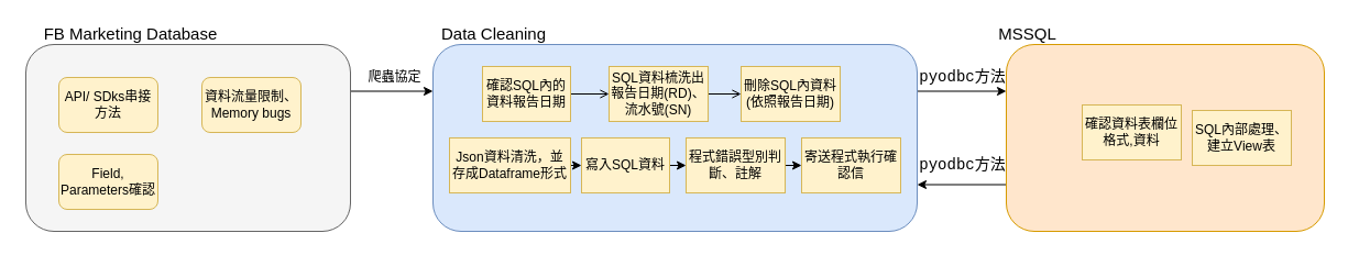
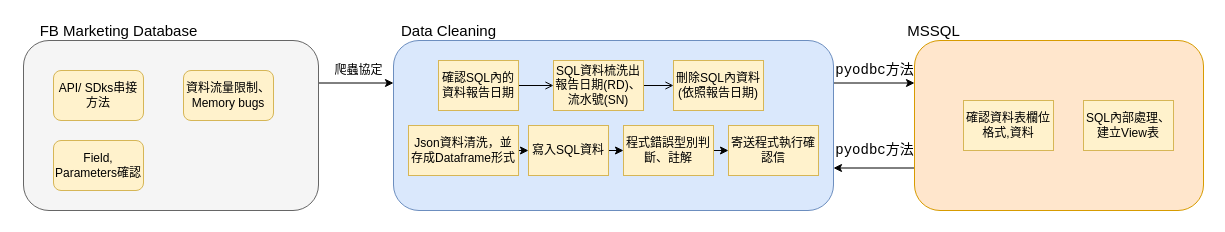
  <mxCell id="0" />
  <mxCell id="1" parent="0" />
  <mxCell id="2" style="edgeStyle=orthogonalEdgeStyle;rounded=0;orthogonalLoop=1;jettySize=auto;html=1;exitX=1;exitY=0.25;exitDx=0;exitDy=0;entryX=0;entryY=0.25;entryDx=0;entryDy=0;" edge="1" parent="1" source="3" target="6"><mxGeometry relative="1" as="geometry" /></mxCell>
  <mxCell id="3" value="" style="rounded=1;whiteSpace=wrap;html=1;fillColor=#f5f5f5;strokeColor=#666666;fontColor=#333333;" vertex="1" parent="1"><mxGeometry x="23" y="40" width="295" height="170" as="geometry" /></mxCell>
  <mxCell id="4" value="&lt;font style=&quot;font-size: 15px&quot;&gt;FB Marketing Database&lt;/font&gt;" style="text;html=1;strokeColor=none;fillColor=none;align=center;verticalAlign=middle;whiteSpace=wrap;rounded=0;" vertex="1" parent="1"><mxGeometry x="20.5" y="20" width="195" height="20" as="geometry" /></mxCell>
  <mxCell id="5" style="edgeStyle=orthogonalEdgeStyle;rounded=0;orthogonalLoop=1;jettySize=auto;html=1;exitX=1;exitY=0.25;exitDx=0;exitDy=0;entryX=0;entryY=0.25;entryDx=0;entryDy=0;" edge="1" parent="1" source="6" target="8"><mxGeometry relative="1" as="geometry" /></mxCell>
  <mxCell id="6" value="" style="rounded=1;whiteSpace=wrap;html=1;fillColor=#dae8fc;strokeColor=#6c8ebf;" vertex="1" parent="1"><mxGeometry x="393" y="40" width="440" height="170" as="geometry" /></mxCell>
  <mxCell id="7" style="edgeStyle=orthogonalEdgeStyle;rounded=0;orthogonalLoop=1;jettySize=auto;html=1;exitX=0;exitY=0.75;exitDx=0;exitDy=0;entryX=1;entryY=0.75;entryDx=0;entryDy=0;" edge="1" parent="1" source="8" target="6"><mxGeometry relative="1" as="geometry" /></mxCell>
  <mxCell id="8" value="" style="rounded=1;whiteSpace=wrap;html=1;fillColor=#ffe6cc;strokeColor=#d79b00;" vertex="1" parent="1"><mxGeometry x="914" y="40" width="289" height="170" as="geometry" /></mxCell>
  <mxCell id="9" value="API/ SDks串接方法" style="rounded=1;whiteSpace=wrap;html=1;fillColor=#fff2cc;strokeColor=#d6b656;" vertex="1" parent="1"><mxGeometry x="53" y="70" width="90" height="50" as="geometry" /></mxCell>
  <mxCell id="10" value="爬蟲協定" style="text;html=1;align=center;verticalAlign=middle;resizable=0;points=[];autosize=1;" vertex="1" parent="1"><mxGeometry x="328" y="60" width="60" height="20" as="geometry" /></mxCell>
  <mxCell id="11" value="&lt;font style=&quot;font-size: 15px&quot;&gt;Data Cleaning&lt;/font&gt;" style="text;html=1;align=center;verticalAlign=middle;resizable=0;points=[];autosize=1;" vertex="1" parent="1"><mxGeometry x="393" y="20" width="110" height="20" as="geometry" /></mxCell>
  <mxCell id="12" value="&lt;font style=&quot;font-size: 15px&quot;&gt;MSSQL&lt;/font&gt;" style="text;html=1;align=center;verticalAlign=middle;resizable=0;points=[];autosize=1;" vertex="1" parent="1"><mxGeometry x="898" y="20" width="70" height="20" as="geometry" /></mxCell>
  <mxCell id="13" style="edgeStyle=orthogonalEdgeStyle;rounded=0;orthogonalLoop=1;jettySize=auto;html=1;exitX=1;exitY=0.5;exitDx=0;exitDy=0;entryX=0;entryY=0.5;entryDx=0;entryDy=0;" edge="1" parent="1" source="14" target="26"><mxGeometry relative="1" as="geometry" /></mxCell>
  <mxCell id="14" value="Json資料清洗，並存成Dataframe形式" style="rounded=0;whiteSpace=wrap;html=1;fillColor=#fff2cc;strokeColor=#d6b656;" vertex="1" parent="1"><mxGeometry x="408" y="125" width="110" height="50" as="geometry" /></mxCell>
  <mxCell id="15" style="edgeStyle=orthogonalEdgeStyle;rounded=0;orthogonalLoop=1;jettySize=auto;html=1;exitX=1;exitY=0.5;exitDx=0;exitDy=0;entryX=0;entryY=0.5;entryDx=0;entryDy=0;endArrow=open;" edge="1" parent="1" source="16" target="17"><mxGeometry relative="1" as="geometry" /></mxCell>
  <mxCell id="16" value="SQL資料梳洗出報告日期(RD)、流水號(SN)" style="rounded=0;whiteSpace=wrap;html=1;fillColor=#fff2cc;strokeColor=#d6b656;" vertex="1" parent="1"><mxGeometry x="553" y="60" width="90" height="50" as="geometry" /></mxCell>
  <mxCell id="17" value="刪除SQL內資料(依照報告日期)" style="rounded=0;whiteSpace=wrap;html=1;fillColor=#fff2cc;strokeColor=#d6b656;" vertex="1" parent="1"><mxGeometry x="673" y="60" width="90" height="50" as="geometry" /></mxCell>
  <mxCell id="18" value="&lt;div style=&quot;font-family: &amp;#34;consolas&amp;#34; , &amp;#34;courier new&amp;#34; , monospace ; font-size: 14px ; line-height: 19px&quot;&gt;&lt;span style=&quot;background-color: rgb(255 , 255 , 255)&quot;&gt;pyodbc方法&lt;/span&gt;&lt;/div&gt;" style="text;html=1;align=center;verticalAlign=middle;resizable=0;points=[];autosize=1;" vertex="1" parent="1"><mxGeometry x="829" y="140" width="90" height="20" as="geometry" /></mxCell>
  <mxCell id="19" value="&lt;div style=&quot;font-family: &amp;#34;consolas&amp;#34; , &amp;#34;courier new&amp;#34; , monospace ; font-size: 14px ; line-height: 19px&quot;&gt;&lt;span style=&quot;background-color: rgb(255 , 255 , 255)&quot;&gt;pyodbc方法&lt;/span&gt;&lt;/div&gt;" style="text;html=1;align=center;verticalAlign=middle;resizable=0;points=[];autosize=1;" vertex="1" parent="1"><mxGeometry x="829" y="60" width="90" height="20" as="geometry" /></mxCell>
  <mxCell id="20" style="edgeStyle=orthogonalEdgeStyle;rounded=0;orthogonalLoop=1;jettySize=auto;html=1;exitX=1;exitY=0.5;exitDx=0;exitDy=0;endArrow=open;" edge="1" parent="1" source="21" target="16"><mxGeometry relative="1" as="geometry" /></mxCell>
  <mxCell id="21" value="確認SQL內的資料報告日期" style="rounded=0;whiteSpace=wrap;html=1;fillColor=#fff2cc;strokeColor=#d6b656;" vertex="1" parent="1"><mxGeometry x="438" y="60" width="80" height="50" as="geometry" /></mxCell>
  <mxCell id="22" value="寄送程式執行確認信" style="rounded=0;whiteSpace=wrap;html=1;fillColor=#fff2cc;strokeColor=#d6b656;" vertex="1" parent="1"><mxGeometry x="728" y="125" width="90" height="50" as="geometry" /></mxCell>
  <mxCell id="23" style="edgeStyle=orthogonalEdgeStyle;rounded=0;orthogonalLoop=1;jettySize=auto;html=1;exitX=1;exitY=0.5;exitDx=0;exitDy=0;entryX=0;entryY=0.5;entryDx=0;entryDy=0;" edge="1" parent="1" source="24" target="22"><mxGeometry relative="1" as="geometry" /></mxCell>
  <mxCell id="24" value="程式錯誤型別判斷、註解" style="rounded=0;whiteSpace=wrap;html=1;fillColor=#fff2cc;strokeColor=#d6b656;" vertex="1" parent="1"><mxGeometry x="623" y="125" width="90" height="50" as="geometry" /></mxCell>
  <mxCell id="25" style="edgeStyle=orthogonalEdgeStyle;rounded=0;orthogonalLoop=1;jettySize=auto;html=1;exitX=1;exitY=0.5;exitDx=0;exitDy=0;entryX=0;entryY=0.5;entryDx=0;entryDy=0;" edge="1" parent="1" source="26" target="24"><mxGeometry relative="1" as="geometry" /></mxCell>
  <mxCell id="26" value="寫入SQL資料" style="rounded=0;whiteSpace=wrap;html=1;fillColor=#fff2cc;strokeColor=#d6b656;" vertex="1" parent="1"><mxGeometry x="528" y="125" width="80" height="50" as="geometry" /></mxCell>
- <mxCell id="27" value="確認資料表欄位格式,資料" style="rounded=0;whiteSpace=wrap;html=1;fillColor=#fff2cc;strokeColor=#d6b656;" vertex="1" parent="1"><mxGeometry x="983" y="95" width="90" height="50" as="geometry" /></mxCell>
+ <mxCell id="27" value="確認資料表欄位格式,資料" style="rounded=0;whiteSpace=wrap;html=1;fillColor=#fff2cc;strokeColor=#d6b656;" vertex="1" parent="1"><mxGeometry x="963" y="100" width="90" height="50" as="geometry" /></mxCell>
  <mxCell id="28" value="SQL內部處理、建立View表" style="rounded=0;whiteSpace=wrap;html=1;fillColor=#fff2cc;strokeColor=#d6b656;" vertex="1" parent="1"><mxGeometry x="1083" y="100" width="90" height="50" as="geometry" /></mxCell>
  <mxCell id="29" value="資料流量限制、Memory bugs" style="rounded=1;whiteSpace=wrap;html=1;fillColor=#fff2cc;strokeColor=#d6b656;" vertex="1" parent="1"><mxGeometry x="183" y="70" width="90" height="50" as="geometry" /></mxCell>
  <mxCell id="30" value="Field, Parameters確認" style="rounded=1;whiteSpace=wrap;html=1;fillColor=#fff2cc;strokeColor=#d6b656;" vertex="1" parent="1"><mxGeometry x="53" y="140" width="90" height="50" as="geometry" /></mxCell>
